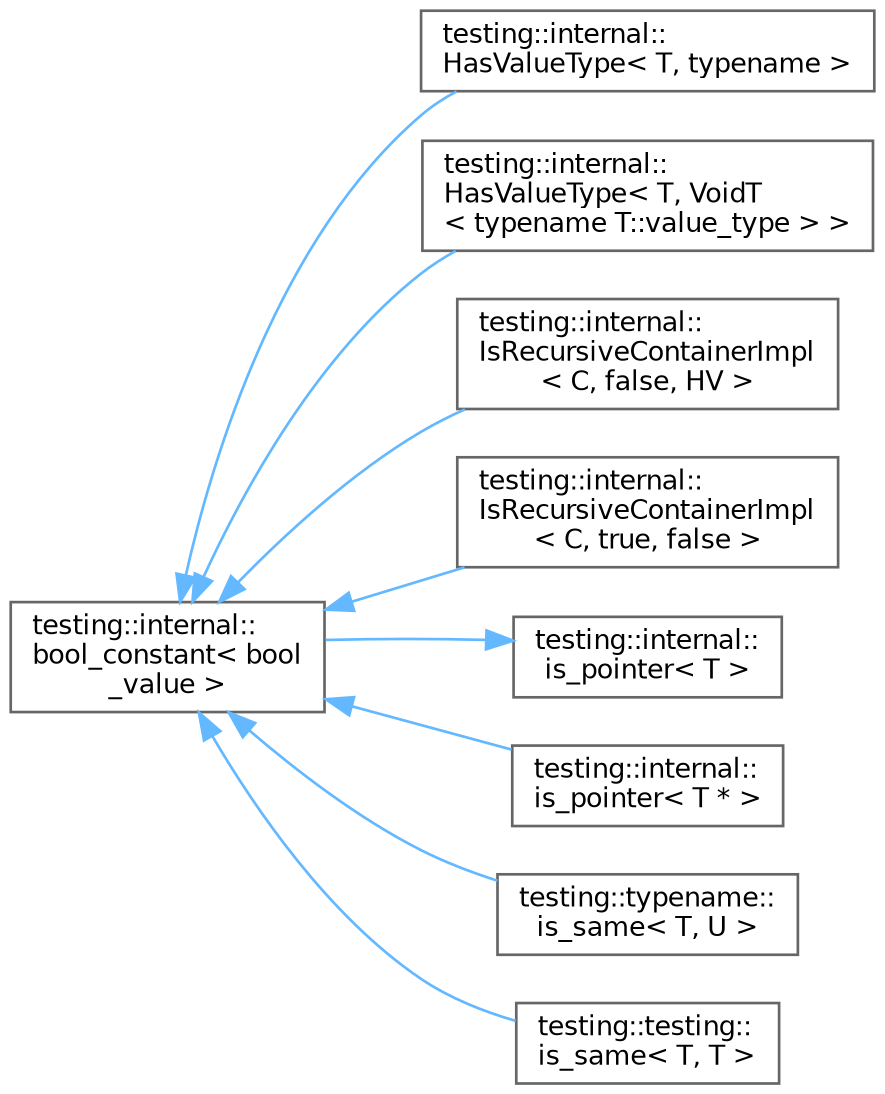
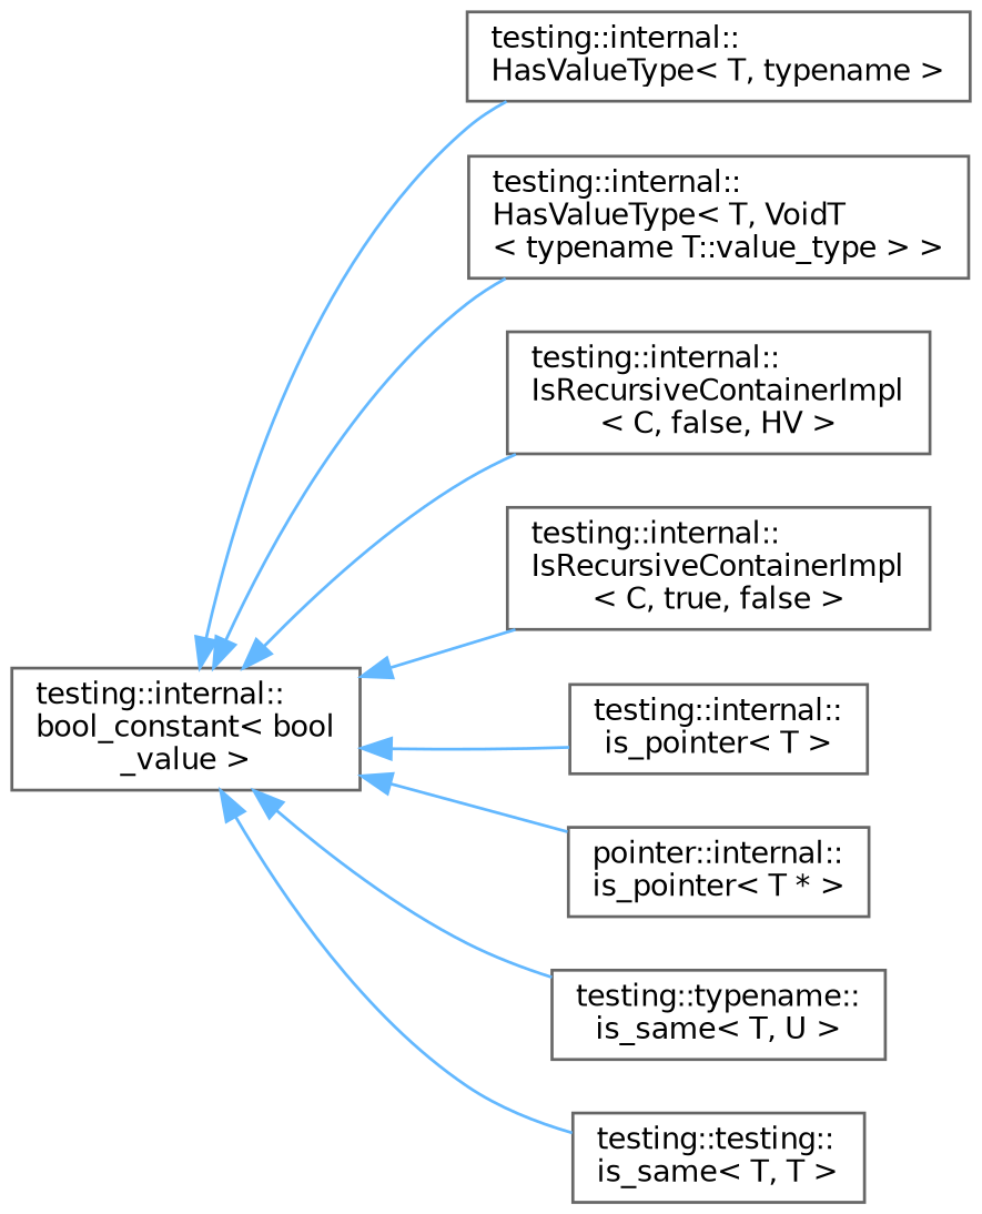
  digraph {
    rankdir=LR
    node [color=grey40 fillcolor=white fontname=Helvetica fontsize=10 shape=box style=filled]
    edge [color=steelblue1 dir=back fontname=Helvetica fontsize=10 labelfontname=Helvetica labelfontsize=10 style=solid]
    n1 [height=0.2 label="testing::internal::\lbool_constant\< bool\l_value \>" width=0.4]
    n2 [height=0.2 label="testing::internal::\lHasValueType\< T, typename \>" width=0.4]
    n3 [height=0.2 label="testing::internal::\lHasValueType\< T, VoidT\l\< typename T::value_type \> \>" width=0.4]
    n4 [height=0.2 label="testing::internal::\lIsRecursiveContainerImpl\l\< C, false, HV \>" width=0.4]
    n5 [height=0.2 label="testing::internal::\lIsRecursiveContainerImpl\l\< C, true, false \>" width=0.4]
    n6 [height=0.2 label="testing::internal::\lis_pointer\< T \>" width=0.4]
-   n7 [height=0.2 label="testing::internal::\lis_pointer\< T * \>" width=0.4]
+   n7 [height=0.2 label="pointer::internal::\lis_pointer\< T * \>" width=0.4]
    n8 [height=0.2 label="testing::typename::\lis_same\< T, U \>" width=0.4]
    n9 [height=0.2 label="testing::testing::\lis_same\< T, T \>" width=0.4]
    n1 -> n2
    n1 -> n3
    n1 -> n4
    n1 -> n5
-   n6 -> n1
+   n1 -> n6
    n1 -> n7
    n1 -> n8
    n1 -> n9
  }
